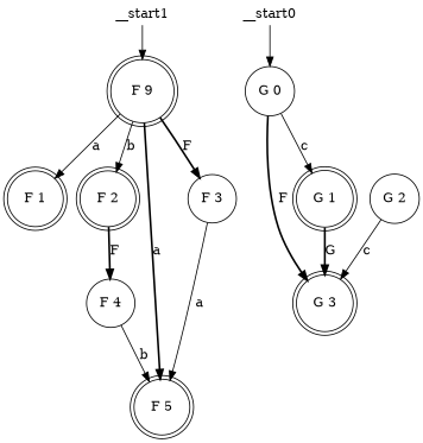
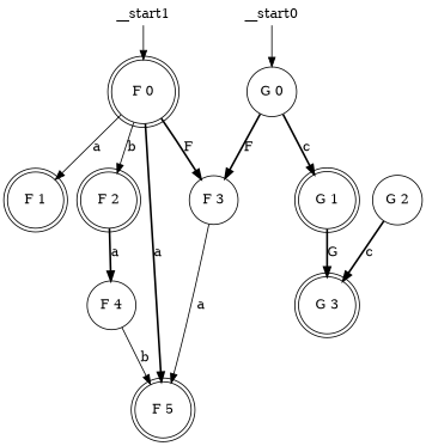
  digraph {
    node [shape=doublecircle]
-   n1 [label="F 9"]
+   n1 [label="F 0"]
    n2 [label="F 1"]
    n3 [label="F 2"]
    n4 [label="F 5"]
    n5 [label="F 3" shape=circle]
    n6 [label="F 4" shape=circle]
    n7 [label="G 0" shape=circle]
    n8 [label="G 1"]
    n9 [label="G 3"]
    n10 [label="G 2" shape=circle]
    __start0 [height=0 shape=none width=0]
    __start1 [height=0 shape=none width=0]
    n1 -> n2 [label=a]
    n1 -> n3 [label=b]
    n1 -> n4 [label=a style=bold]
    n1 -> n5 [label=F style=bold]
-   n3 -> n6 [label=F style=bold]
+   n3 -> n6 [label=a style=bold]
    n5 -> n4 [label=a]
    n6 -> n4 [label=b]
-   n7 -> n8 [label=c]
-   n7 -> n9 [label=F style=bold]
+   n7 -> n8 [label=c style=bold]
+   n7 -> n5 [label=F style=bold]
    n8 -> n9 [label=G style=bold]
-   n10 -> n9 [label=c]
+   n10 -> n9 [label=c style=bold]
    __start0 -> n7
    __start1 -> n1
  }
